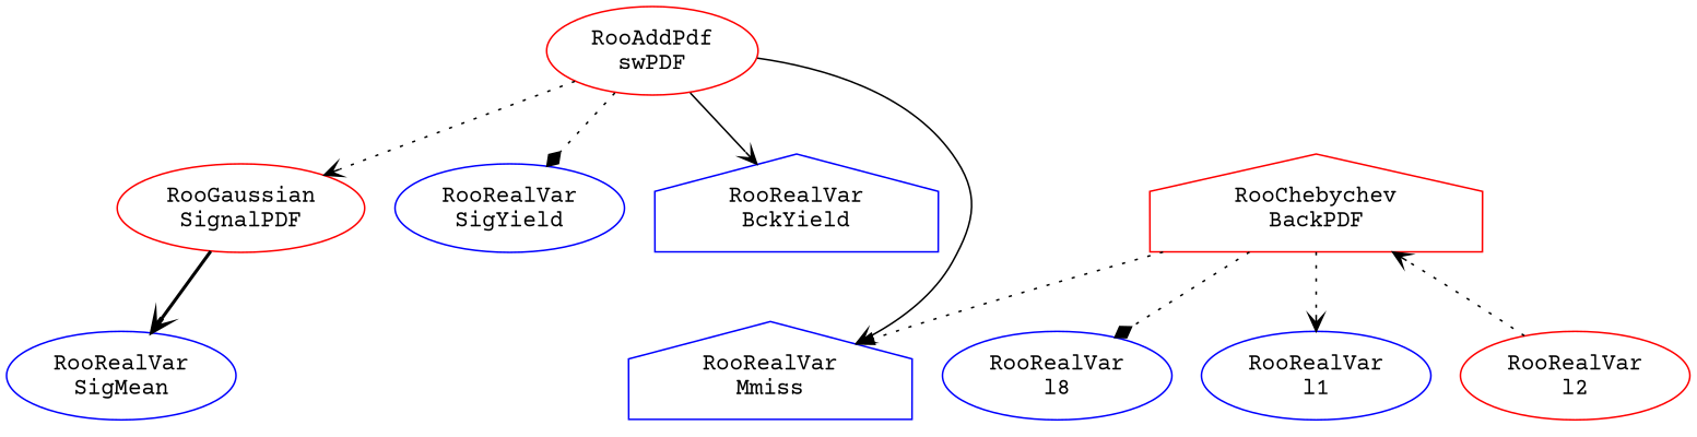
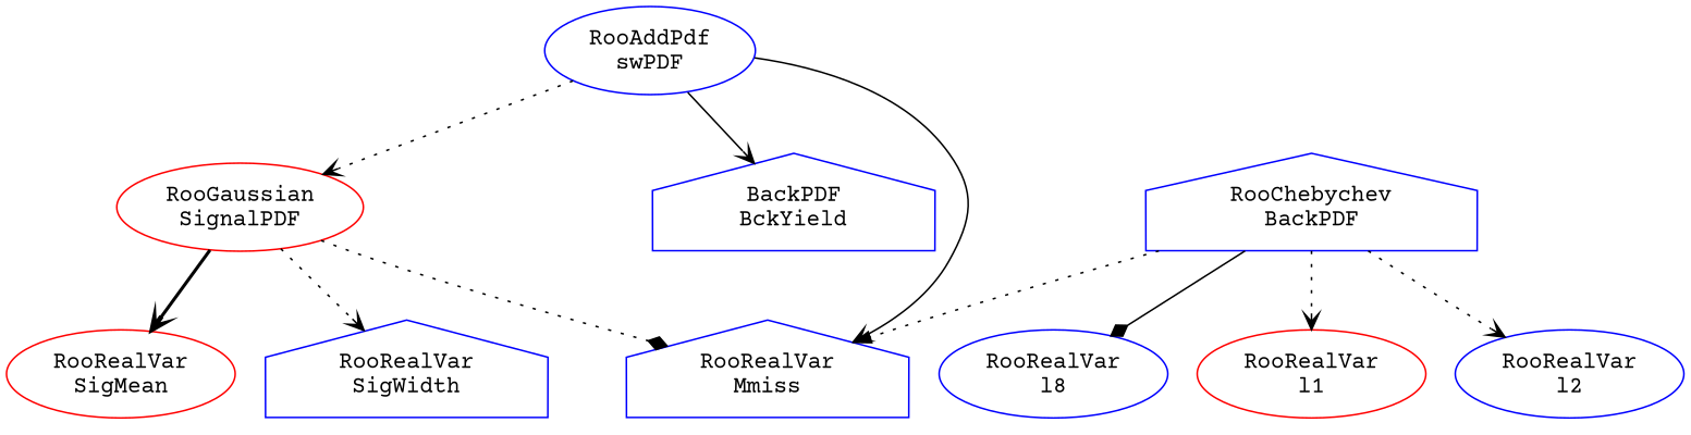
  digraph {
    fontname="Courier Prime"
    node [color=blue fontname="Courier Prime" shape=ellipse]
    edge [arrowhead=vee fontname="Courier Prime" style=dotted]
-   n1 [color=red label="RooAddPdf\nswPDF"]
+   n1 [label="RooAddPdf\nswPDF"]
    n2 [color=red label="RooGaussian\nSignalPDF"]
-   n3 [label="RooRealVar\nSigYield"]
-   n4 [label="RooRealVar\nBckYield" shape=house]
+   n4 [label="BackPDF\nBckYield" shape=house]
    n5 [label="RooRealVar\nMmiss" shape=house]
-   n6 [label="RooRealVar\nSigMean"]
-   n8 [color=red label="RooChebychev\nBackPDF" shape=house]
+   n6 [color=red label="RooRealVar\nSigMean"]
+   n7 [label="RooRealVar\nSigWidth" shape=house]
+   n8 [label="RooChebychev\nBackPDF" shape=house]
    n9 [label="RooRealVar\nl8"]
-   n10 [label="RooRealVar\nl1"]
-   n11 [color=red label="RooRealVar\nl2"]
+   n10 [color=red label="RooRealVar\nl1"]
+   n11 [label="RooRealVar\nl2"]
    n1 -> n2
-   n1 -> n3 [arrowhead=diamond]
    n1 -> n4 [style=solid]
    n1 -> n5 [style=solid]
+   n2 -> n5 [arrowhead=diamond]
    n2 -> n6 [style=bold]
+   n2 -> n7
    n8 -> n5 [arrowhead=normal]
-   n8 -> n9 [arrowhead=diamond]
+   n8 -> n9 [arrowhead=diamond style=solid]
    n8 -> n10
-   n11 -> n8
+   n8 -> n11
  }
